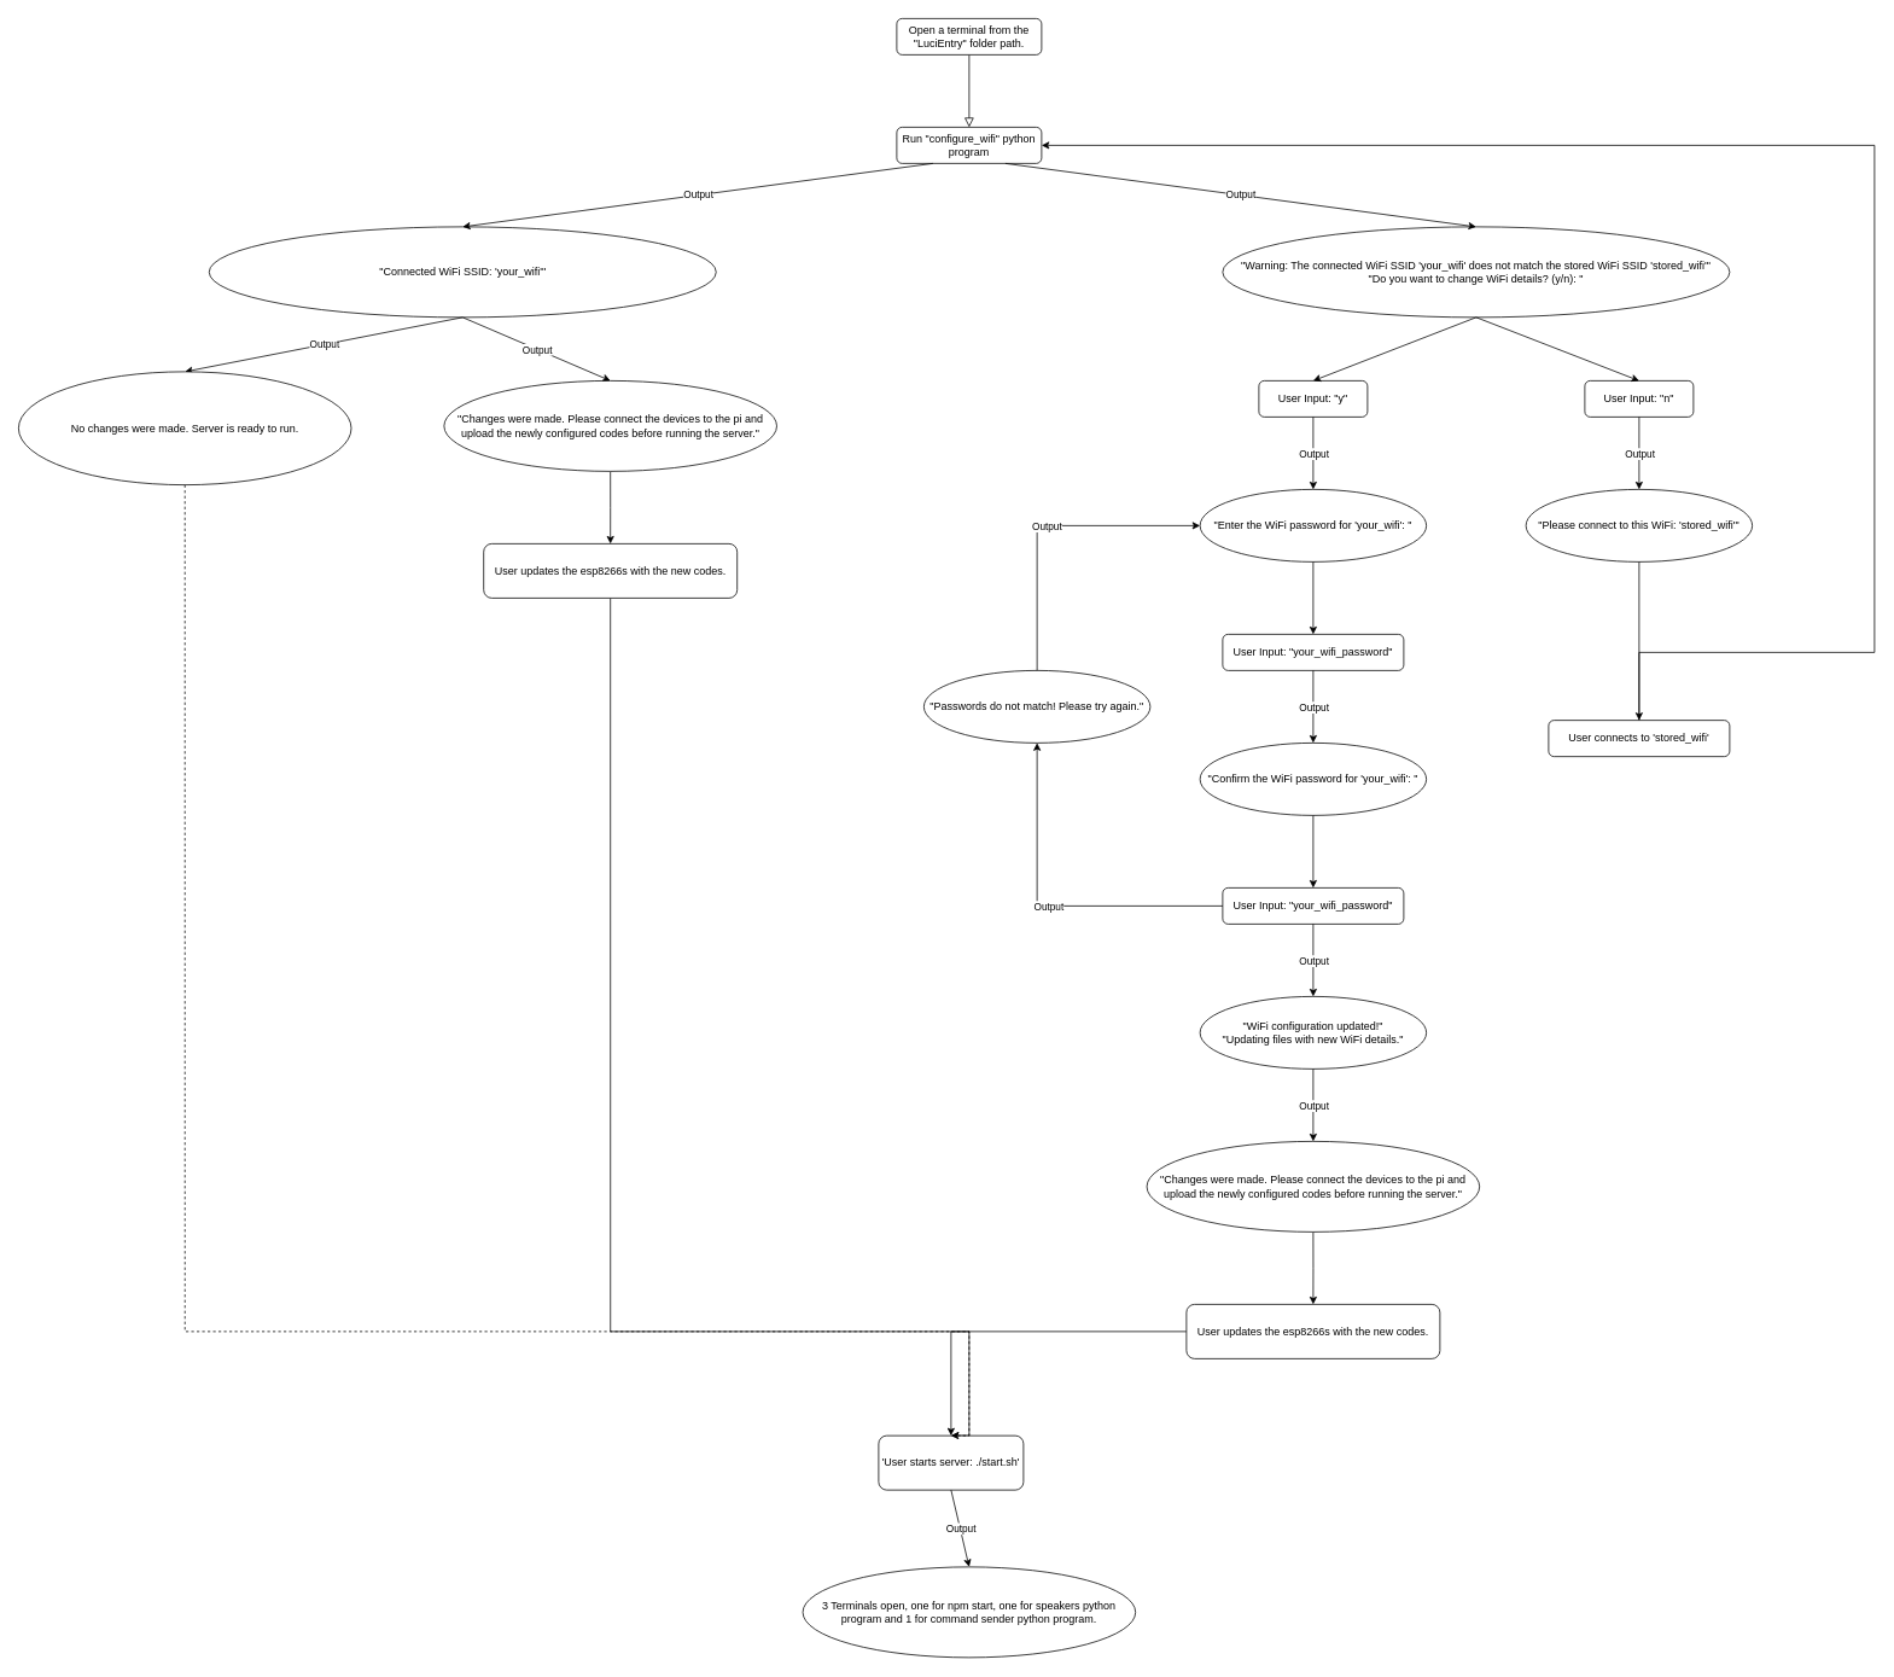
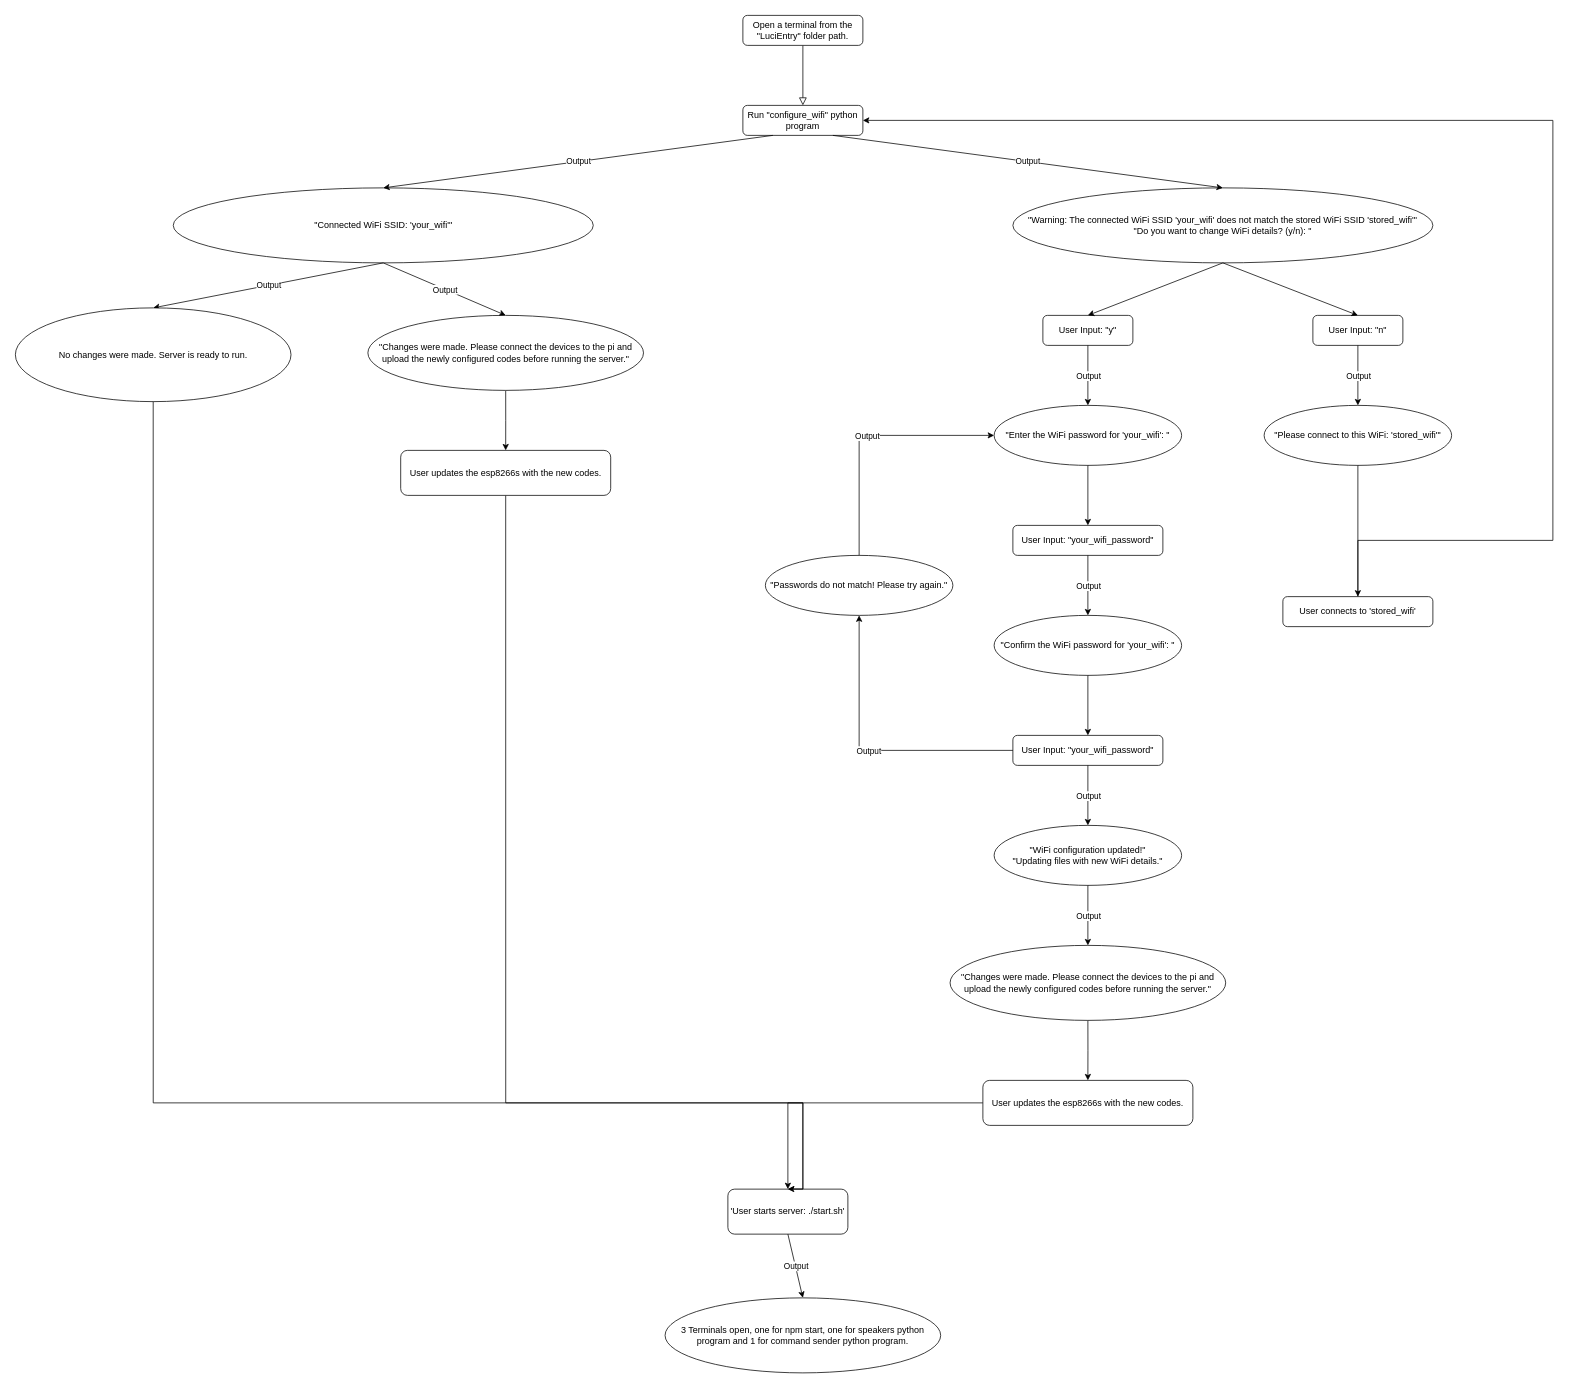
  <mxCell id="0" />
  <mxCell id="1" parent="0" />
  <mxCell id="2" value="" style="rounded=0;html=1;jettySize=auto;orthogonalLoop=1;fontSize=11;endArrow=block;endFill=0;endSize=8;strokeWidth=1;shadow=0;labelBackgroundColor=none;edgeStyle=orthogonalEdgeStyle;entryX=0.5;entryY=0;entryDx=0;entryDy=0;" parent="1" source="3" target="4" edge="1"><mxGeometry relative="1" as="geometry"><mxPoint x="1230.1" y="130.072" as="targetPoint" /></mxGeometry></mxCell>
  <mxCell id="3" value="Open a terminal from the &quot;LuciEntry&quot; folder path." style="rounded=1;whiteSpace=wrap;html=1;fontSize=12;glass=0;strokeWidth=1;shadow=0;" parent="1" vertex="1"><mxGeometry x="990" y="20" width="160" height="40" as="geometry" /></mxCell>
  <mxCell id="4" value="Run &quot;configure_wifi&quot; python program" style="rounded=1;whiteSpace=wrap;html=1;" vertex="1" parent="1"><mxGeometry x="990" y="140" width="160" height="40" as="geometry" /></mxCell>
  <mxCell id="5" value="&quot;Connected WiFi SSID: 'your_wifi'&quot;" style="ellipse;whiteSpace=wrap;html=1;" vertex="1" parent="1"><mxGeometry x="230.5" y="250" width="560" height="100" as="geometry" /></mxCell>
  <mxCell id="6" value="" style="endArrow=classic;html=1;rounded=0;exitX=0.25;exitY=1;exitDx=0;exitDy=0;entryX=0.5;entryY=0;entryDx=0;entryDy=0;" edge="1" parent="1" source="4" target="5"><mxGeometry relative="1" as="geometry"><mxPoint x="1240" y="230" as="sourcePoint" /><mxPoint x="1340" y="230" as="targetPoint" /></mxGeometry></mxCell>
  <mxCell id="7" value="Output" style="edgeLabel;resizable=0;html=1;;align=center;verticalAlign=middle;" connectable="0" vertex="1" parent="6"><mxGeometry relative="1" as="geometry" /></mxCell>
  <mxCell id="8" value="&quot;Warning: The connected WiFi SSID 'your_wifi' does not match the stored WiFi SSID 'stored_wifi'&quot;&lt;br&gt;&quot;Do you want to change WiFi details? (y/n): &quot;" style="ellipse;whiteSpace=wrap;html=1;" vertex="1" parent="1"><mxGeometry x="1350" y="250" width="560" height="100" as="geometry" /></mxCell>
  <mxCell id="9" value="" style="endArrow=classic;html=1;rounded=0;exitX=0.75;exitY=1;exitDx=0;exitDy=0;entryX=0.5;entryY=0;entryDx=0;entryDy=0;" edge="1" parent="1" target="8" source="4"><mxGeometry relative="1" as="geometry"><mxPoint x="1400" y="190" as="sourcePoint" /><mxPoint x="1400" y="270" as="targetPoint" /></mxGeometry></mxCell>
  <mxCell id="10" value="Output" style="edgeLabel;resizable=0;html=1;;align=center;verticalAlign=middle;" connectable="0" vertex="1" parent="9"><mxGeometry relative="1" as="geometry" /></mxCell>
  <mxCell id="11" value="User Input: &quot;y&quot;" style="rounded=1;whiteSpace=wrap;html=1;" vertex="1" parent="1"><mxGeometry x="1390" y="420" width="120" height="40" as="geometry" /></mxCell>
  <mxCell id="12" value="User Input: &quot;n&quot;" style="rounded=1;whiteSpace=wrap;html=1;" vertex="1" parent="1"><mxGeometry x="1750" y="420" width="120" height="40" as="geometry" /></mxCell>
  <mxCell id="13" value="" style="endArrow=classic;html=1;rounded=0;entryX=0.5;entryY=0;entryDx=0;entryDy=0;exitX=0.5;exitY=1;exitDx=0;exitDy=0;" edge="1" parent="1" source="8" target="11"><mxGeometry width="50" height="50" relative="1" as="geometry"><mxPoint x="1210" y="550" as="sourcePoint" /><mxPoint x="1260" y="500" as="targetPoint" /></mxGeometry></mxCell>
  <mxCell id="14" value="" style="endArrow=classic;html=1;rounded=0;entryX=0.5;entryY=0;entryDx=0;entryDy=0;" edge="1" parent="1" target="12"><mxGeometry width="50" height="50" relative="1" as="geometry"><mxPoint x="1630" y="350" as="sourcePoint" /><mxPoint x="1460" y="430" as="targetPoint" /></mxGeometry></mxCell>
  <mxCell id="15" value="&quot;Please connect to this WiFi: 'stored_wifi'&quot;" style="ellipse;whiteSpace=wrap;html=1;" vertex="1" parent="1"><mxGeometry x="1685" y="540" width="250" height="80" as="geometry" /></mxCell>
  <mxCell id="16" value="" style="endArrow=classic;html=1;rounded=0;entryX=0.5;entryY=0;entryDx=0;entryDy=0;exitX=0.5;exitY=1;exitDx=0;exitDy=0;" edge="1" parent="1" source="12" target="15"><mxGeometry relative="1" as="geometry"><mxPoint x="1710" y="490" as="sourcePoint" /><mxPoint x="1810" y="490" as="targetPoint" /></mxGeometry></mxCell>
  <mxCell id="17" value="Output" style="edgeLabel;resizable=0;html=1;;align=center;verticalAlign=middle;" connectable="0" vertex="1" parent="16"><mxGeometry relative="1" as="geometry" /></mxCell>
  <mxCell id="18" value="&quot;Enter the WiFi password for 'your_wifi': &quot;" style="ellipse;whiteSpace=wrap;html=1;" vertex="1" parent="1"><mxGeometry x="1325" y="540" width="250" height="80" as="geometry" /></mxCell>
  <mxCell id="19" value="" style="endArrow=classic;html=1;rounded=0;entryX=0.5;entryY=0;entryDx=0;entryDy=0;exitX=0.5;exitY=1;exitDx=0;exitDy=0;" edge="1" parent="1" target="18" source="11"><mxGeometry relative="1" as="geometry"><mxPoint x="1440" y="510" as="sourcePoint" /><mxPoint x="1395" y="595" as="targetPoint" /></mxGeometry></mxCell>
  <mxCell id="20" value="Output" style="edgeLabel;resizable=0;html=1;;align=center;verticalAlign=middle;" connectable="0" vertex="1" parent="19"><mxGeometry relative="1" as="geometry" /></mxCell>
  <mxCell id="21" value="User Input: &quot;your_wifi_password&quot;" style="rounded=1;whiteSpace=wrap;html=1;" vertex="1" parent="1"><mxGeometry x="1350" y="700" width="200" height="40" as="geometry" /></mxCell>
  <mxCell id="22" value="" style="endArrow=classic;html=1;rounded=0;entryX=0.5;entryY=0;entryDx=0;entryDy=0;exitX=0.5;exitY=1;exitDx=0;exitDy=0;" edge="1" parent="1" source="18" target="21"><mxGeometry width="50" height="50" relative="1" as="geometry"><mxPoint x="1200" y="720" as="sourcePoint" /><mxPoint x="1250" y="670" as="targetPoint" /></mxGeometry></mxCell>
  <mxCell id="23" value="&quot;Confirm the WiFi password for 'your_wifi': &quot;" style="ellipse;whiteSpace=wrap;html=1;" vertex="1" parent="1"><mxGeometry x="1325" y="820" width="250" height="80" as="geometry" /></mxCell>
  <mxCell id="24" value="" style="endArrow=classic;html=1;rounded=0;entryX=0.5;entryY=0;entryDx=0;entryDy=0;exitX=0.5;exitY=1;exitDx=0;exitDy=0;" edge="1" parent="1" target="23" source="21"><mxGeometry relative="1" as="geometry"><mxPoint x="1450" y="760" as="sourcePoint" /><mxPoint x="1395" y="905" as="targetPoint" /></mxGeometry></mxCell>
  <mxCell id="25" value="Output" style="edgeLabel;resizable=0;html=1;;align=center;verticalAlign=middle;" connectable="0" vertex="1" parent="24"><mxGeometry relative="1" as="geometry" /></mxCell>
  <mxCell id="26" value="User Input: &quot;your_wifi_password&quot;" style="rounded=1;whiteSpace=wrap;html=1;" vertex="1" parent="1"><mxGeometry x="1350" y="980" width="200" height="40" as="geometry" /></mxCell>
  <mxCell id="27" value="" style="endArrow=classic;html=1;rounded=0;entryX=0.5;entryY=0;entryDx=0;entryDy=0;exitX=0.5;exitY=1;exitDx=0;exitDy=0;" edge="1" parent="1" source="23" target="26"><mxGeometry width="50" height="50" relative="1" as="geometry"><mxPoint x="1200" y="1030" as="sourcePoint" /><mxPoint x="1250" y="980" as="targetPoint" /></mxGeometry></mxCell>
  <mxCell id="28" value="&quot;Passwords do not match! Please try again.&quot;" style="ellipse;whiteSpace=wrap;html=1;" vertex="1" parent="1"><mxGeometry x="1020" y="740" width="250" height="80" as="geometry" /></mxCell>
  <mxCell id="29" value="" style="endArrow=classic;html=1;rounded=0;entryX=0.5;entryY=1;entryDx=0;entryDy=0;exitX=0;exitY=0.5;exitDx=0;exitDy=0;" edge="1" parent="1" source="26" target="28"><mxGeometry relative="1" as="geometry"><mxPoint x="1306" y="1030" as="sourcePoint" /><mxPoint x="1101" y="850" as="targetPoint" /><Array as="points"><mxPoint x="1145" y="1000" /></Array></mxGeometry></mxCell>
  <mxCell id="30" value="Output" style="edgeLabel;resizable=0;html=1;;align=center;verticalAlign=middle;" connectable="0" vertex="1" parent="29"><mxGeometry relative="1" as="geometry" /></mxCell>
  <mxCell id="31" value="" style="endArrow=classic;html=1;rounded=0;entryX=0;entryY=0.5;entryDx=0;entryDy=0;exitX=0.5;exitY=0;exitDx=0;exitDy=0;" edge="1" parent="1" source="28" target="18"><mxGeometry relative="1" as="geometry"><mxPoint x="1250" y="600" as="sourcePoint" /><mxPoint x="1250" y="680" as="targetPoint" /><Array as="points"><mxPoint x="1145" y="580" /></Array></mxGeometry></mxCell>
  <mxCell id="32" value="Output" style="edgeLabel;resizable=0;html=1;;align=center;verticalAlign=middle;" connectable="0" vertex="1" parent="31"><mxGeometry relative="1" as="geometry" /></mxCell>
  <mxCell id="33" value="" style="endArrow=classic;html=1;rounded=0;exitX=0.5;exitY=1;exitDx=0;exitDy=0;entryX=0.5;entryY=0;entryDx=0;entryDy=0;" edge="1" parent="1" source="26" target="35"><mxGeometry relative="1" as="geometry"><mxPoint x="1440" y="1069" as="sourcePoint" /><mxPoint x="1450" y="1100" as="targetPoint" /></mxGeometry></mxCell>
  <mxCell id="34" value="Output" style="edgeLabel;resizable=0;html=1;;align=center;verticalAlign=middle;" connectable="0" vertex="1" parent="33"><mxGeometry relative="1" as="geometry" /></mxCell>
  <mxCell id="35" value="&quot;WiFi configuration updated!&quot;&lt;br&gt;&quot;Updating files with new WiFi details.&quot;" style="ellipse;whiteSpace=wrap;html=1;" vertex="1" parent="1"><mxGeometry x="1325" y="1100" width="250" height="80" as="geometry" /></mxCell>
  <mxCell id="36" value="" style="endArrow=classic;html=1;rounded=0;exitX=0.5;exitY=1;exitDx=0;exitDy=0;entryX=0.5;entryY=0;entryDx=0;entryDy=0;" edge="1" parent="1" target="39" source="35"><mxGeometry relative="1" as="geometry"><mxPoint x="1450" y="1230" as="sourcePoint" /><mxPoint x="1450" y="1310" as="targetPoint" /></mxGeometry></mxCell>
  <mxCell id="37" value="Output" style="edgeLabel;resizable=0;html=1;;align=center;verticalAlign=middle;" connectable="0" vertex="1" parent="36"><mxGeometry relative="1" as="geometry" /></mxCell>
  <mxCell id="38" style="edgeStyle=orthogonalEdgeStyle;rounded=0;orthogonalLoop=1;jettySize=auto;html=1;entryX=0.5;entryY=0;entryDx=0;entryDy=0;" edge="1" parent="1" source="39" target="41"><mxGeometry relative="1" as="geometry" /></mxCell>
  <mxCell id="39" value="&quot;Changes were made. Please connect the devices to the pi and upload the newly configured codes before running the server.&quot;" style="ellipse;whiteSpace=wrap;html=1;" vertex="1" parent="1"><mxGeometry x="1266.25" y="1260" width="367.5" height="100" as="geometry" /></mxCell>
  <mxCell id="40" style="edgeStyle=orthogonalEdgeStyle;rounded=0;orthogonalLoop=1;jettySize=auto;html=1;entryX=0.5;entryY=0;entryDx=0;entryDy=0;" edge="1" parent="1" source="41" target="51"><mxGeometry relative="1" as="geometry"><mxPoint x="1450" y="1580" as="targetPoint" /></mxGeometry></mxCell>
  <mxCell id="41" value="User updates the esp8266s with the new codes." style="rounded=1;whiteSpace=wrap;html=1;" vertex="1" parent="1"><mxGeometry x="1310" y="1440" width="280" height="60" as="geometry" /></mxCell>
  <mxCell id="42" style="edgeStyle=orthogonalEdgeStyle;rounded=0;orthogonalLoop=1;jettySize=auto;html=1;entryX=1;entryY=0.5;entryDx=0;entryDy=0;" edge="1" parent="1" source="43" target="4"><mxGeometry relative="1" as="geometry"><Array as="points"><mxPoint x="2070" y="720" /><mxPoint x="2070" y="160" /></Array></mxGeometry></mxCell>
  <mxCell id="43" value="User connects to 'stored_wifi'" style="rounded=1;whiteSpace=wrap;html=1;" vertex="1" parent="1"><mxGeometry x="1710" y="795" width="200" height="40" as="geometry" /></mxCell>
  <mxCell id="44" value="" style="endArrow=classic;html=1;rounded=0;entryX=0.5;entryY=0;entryDx=0;entryDy=0;exitX=0.5;exitY=1;exitDx=0;exitDy=0;" edge="1" parent="1" target="43" source="15"><mxGeometry width="50" height="50" relative="1" as="geometry"><mxPoint x="1810" y="640" as="sourcePoint" /><mxPoint x="1610" y="670" as="targetPoint" /></mxGeometry></mxCell>
  <mxCell id="45" value="" style="endArrow=classic;html=1;rounded=0;exitX=0.5;exitY=1;exitDx=0;exitDy=0;entryX=0.5;entryY=0;entryDx=0;entryDy=0;" edge="1" parent="1" target="48" source="5"><mxGeometry relative="1" as="geometry"><mxPoint x="606.75" y="420" as="sourcePoint" /><mxPoint x="606.75" y="550" as="targetPoint" /></mxGeometry></mxCell>
  <mxCell id="46" value="Output" style="edgeLabel;resizable=0;html=1;;align=center;verticalAlign=middle;" connectable="0" vertex="1" parent="45"><mxGeometry relative="1" as="geometry" /></mxCell>
  <mxCell id="47" style="edgeStyle=orthogonalEdgeStyle;rounded=0;orthogonalLoop=1;jettySize=auto;html=1;entryX=0.5;entryY=0;entryDx=0;entryDy=0;" edge="1" parent="1" source="48" target="50"><mxGeometry relative="1" as="geometry" /></mxCell>
  <mxCell id="48" value="&quot;Changes were made. Please connect the devices to the pi and upload the newly configured codes before running the server.&quot;" style="ellipse;whiteSpace=wrap;html=1;" vertex="1" parent="1"><mxGeometry x="490" y="420" width="367.5" height="100" as="geometry" /></mxCell>
  <mxCell id="49" style="edgeStyle=orthogonalEdgeStyle;rounded=0;orthogonalLoop=1;jettySize=auto;html=1;entryX=0.5;entryY=0;entryDx=0;entryDy=0;exitX=0.5;exitY=1;exitDx=0;exitDy=0;" edge="1" parent="1" source="50" target="51"><mxGeometry relative="1" as="geometry"><Array as="points"><mxPoint x="674" y="1470" /><mxPoint x="1070" y="1470" /></Array></mxGeometry></mxCell>
  <mxCell id="50" value="User updates the esp8266s with the new codes." style="rounded=1;whiteSpace=wrap;html=1;" vertex="1" parent="1"><mxGeometry x="533.75" y="600" width="280" height="60" as="geometry" /></mxCell>
  <mxCell id="51" value="'User starts server: ./start.sh'" style="rounded=1;whiteSpace=wrap;html=1;" vertex="1" parent="1"><mxGeometry x="970" y="1585" width="160" height="60" as="geometry" /></mxCell>
  <mxCell id="52" value="" style="endArrow=classic;html=1;rounded=0;exitX=0.5;exitY=1;exitDx=0;exitDy=0;entryX=0.5;entryY=0;entryDx=0;entryDy=0;" edge="1" parent="1" source="51" target="54"><mxGeometry relative="1" as="geometry"><mxPoint x="673.75" y="1670" as="sourcePoint" /><mxPoint x="673.75" y="1800" as="targetPoint" /></mxGeometry></mxCell>
  <mxCell id="53" value="Output" style="edgeLabel;resizable=0;html=1;;align=center;verticalAlign=middle;" connectable="0" vertex="1" parent="52"><mxGeometry relative="1" as="geometry" /></mxCell>
  <mxCell id="54" value="3 Terminals open, one for npm start, one for speakers python program and 1 for command sender python program." style="ellipse;whiteSpace=wrap;html=1;" vertex="1" parent="1"><mxGeometry x="886.25" y="1730" width="367.5" height="100" as="geometry" /></mxCell>
  <mxCell id="55" value="" style="endArrow=classic;html=1;rounded=0;exitX=0.5;exitY=1;exitDx=0;exitDy=0;entryX=0.5;entryY=0;entryDx=0;entryDy=0;" edge="1" parent="1" target="57" source="5"><mxGeometry relative="1" as="geometry"><mxPoint x="41" y="340" as="sourcePoint" /><mxPoint x="136.75" y="540" as="targetPoint" /></mxGeometry></mxCell>
  <mxCell id="56" value="Output" style="edgeLabel;resizable=0;html=1;;align=center;verticalAlign=middle;" connectable="0" vertex="1" parent="55"><mxGeometry relative="1" as="geometry" /></mxCell>
  <mxCell id="57" value="No changes were made. Server is ready to run." style="ellipse;whiteSpace=wrap;html=1;" vertex="1" parent="1"><mxGeometry x="20" y="410" width="367.5" height="125" as="geometry" /></mxCell>
- <mxCell id="58" style="edgeStyle=orthogonalEdgeStyle;rounded=0;orthogonalLoop=1;jettySize=auto;html=1;entryX=0.5;entryY=0;entryDx=0;entryDy=0;exitX=0.5;exitY=1;exitDx=0;exitDy=0;dashed=1;" edge="1" parent="1" target="51" source="57"><mxGeometry relative="1" as="geometry"><mxPoint x="160" y="560" as="sourcePoint" /><mxPoint x="203.75" y="580" as="targetPoint" /><Array as="points"><mxPoint x="204" y="1470" /><mxPoint x="1070" y="1470" /></Array></mxGeometry></mxCell>
+ <mxCell id="58" style="edgeStyle=orthogonalEdgeStyle;rounded=0;orthogonalLoop=1;jettySize=auto;html=1;entryX=0.5;entryY=0;entryDx=0;entryDy=0;exitX=0.5;exitY=1;exitDx=0;exitDy=0;" edge="1" parent="1" target="51" source="57"><mxGeometry relative="1" as="geometry"><mxPoint x="160" y="560" as="sourcePoint" /><mxPoint x="203.75" y="580" as="targetPoint" /><Array as="points"><mxPoint x="204" y="1470" /><mxPoint x="1070" y="1470" /></Array></mxGeometry></mxCell>
